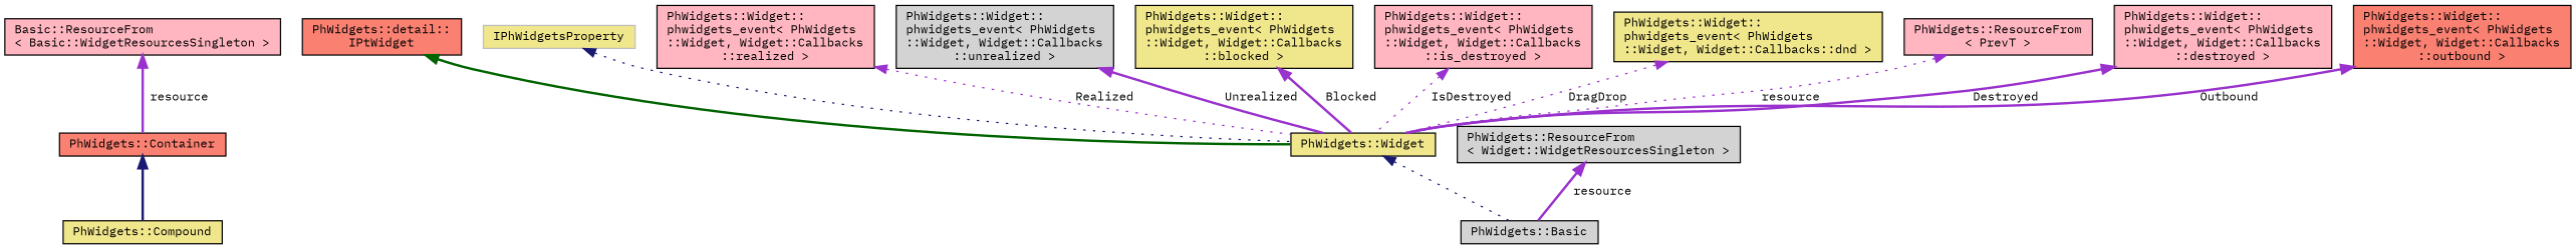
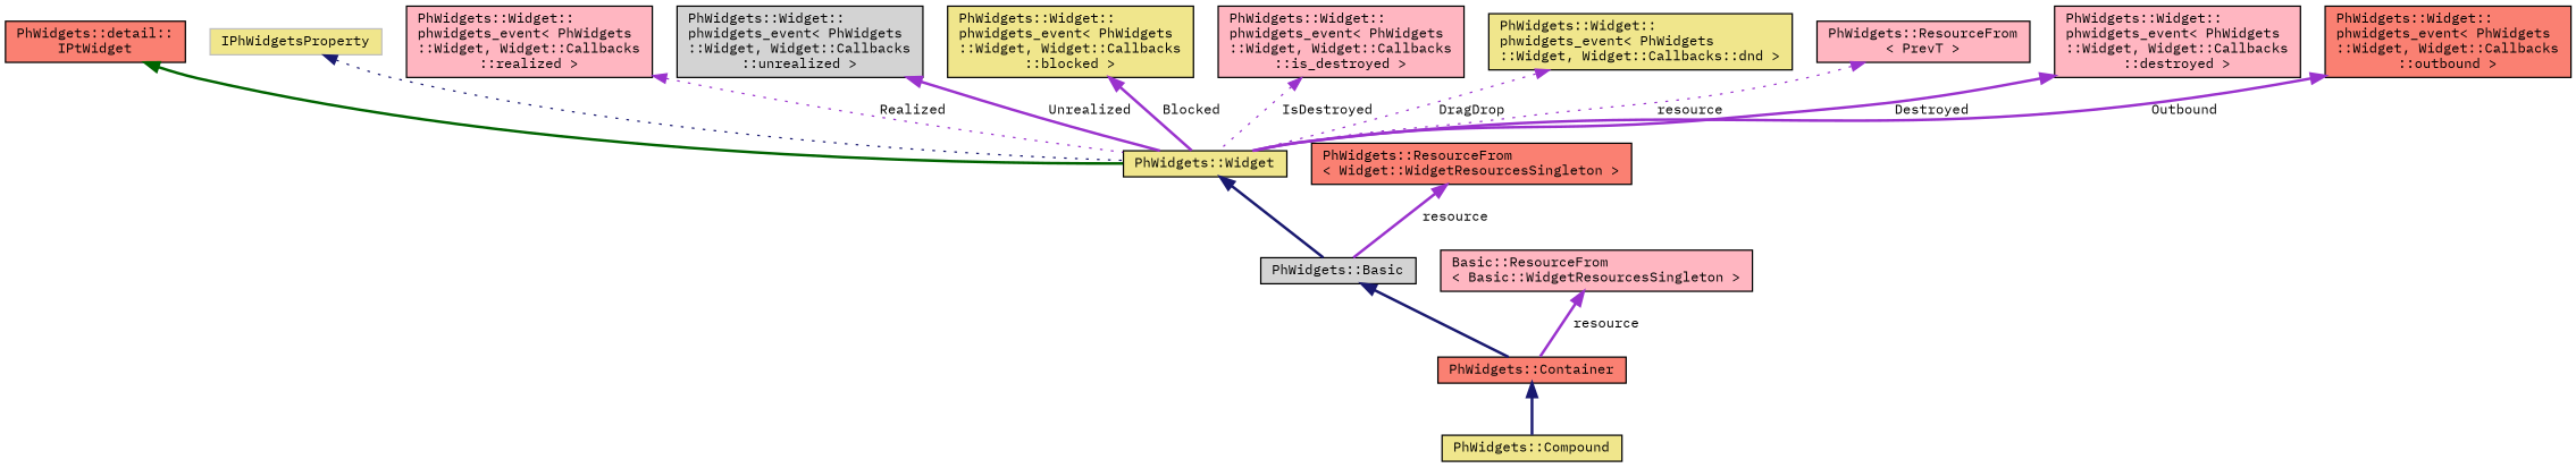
  digraph {
    fontname="IBM Plex Mono"
    rankdir=TB
    node [color=black fillcolor=khaki fontname="IBM Plex Mono" fontsize=10 shape=record style=filled]
    edge [color=darkorchid3 dir=back fontname="IBM Plex Mono" fontsize=10 labelfontname=Helvetica labelfontsize=10 style=bold]
    n1 [fontcolor=black height=0.2 label="PhWidgets::Compound" width=0.4]
    n2 [fillcolor=salmon height=0.2 label="PhWidgets::Container" width=0.4]
    n3 [fillcolor=lightgrey height=0.2 label="PhWidgets::Basic" width=0.4]
    n4 [height=0.2 label="PhWidgets::Widget" width=0.4]
    n5 [fillcolor=salmon height=0.2 label="PhWidgets::detail::\lIPtWidget" width=0.4]
    n6 [color=grey75 height=0.2 label=IPhWidgetsProperty width=0.4]
    n7 [fillcolor=lightpink height=0.2 label="PhWidgets::Widget::\lphwidgets_event\< PhWidgets\l::Widget, Widget::Callbacks\l::realized \>" width=0.4]
    n8 [fillcolor=lightgrey height=0.2 label="PhWidgets::Widget::\lphwidgets_event\< PhWidgets\l::Widget, Widget::Callbacks\l::unrealized \>" width=0.4]
    n9 [height=0.2 label="PhWidgets::Widget::\lphwidgets_event\< PhWidgets\l::Widget, Widget::Callbacks\l::blocked \>" width=0.4]
    n10 [fillcolor=lightpink height=0.2 label="PhWidgets::Widget::\lphwidgets_event\< PhWidgets\l::Widget, Widget::Callbacks\l::is_destroyed \>" width=0.4]
    n11 [height=0.2 label="PhWidgets::Widget::\lphwidgets_event\< PhWidgets\l::Widget, Widget::Callbacks::dnd \>" width=0.4]
    n12 [fillcolor=lightpink height=0.2 label="PhWidgets::ResourceFrom\l\< PrevT \>" width=0.4]
    n13 [fillcolor=lightpink height=0.2 label="PhWidgets::Widget::\lphwidgets_event\< PhWidgets\l::Widget, Widget::Callbacks\l::destroyed \>" width=0.4]
    n14 [fillcolor=salmon height=0.2 label="PhWidgets::Widget::\lphwidgets_event\< PhWidgets\l::Widget, Widget::Callbacks\l::outbound \>" width=0.4]
-   n15 [fillcolor=lightgrey height=0.2 label="PhWidgets::ResourceFrom\l\< Widget::WidgetResourcesSingleton \>" width=0.4]
+   n15 [fillcolor=salmon height=0.2 label="PhWidgets::ResourceFrom\l\< Widget::WidgetResourcesSingleton \>" width=0.4]
    n16 [fillcolor=lightpink height=0.2 label="Basic::ResourceFrom\l\< Basic::WidgetResourcesSingleton \>" width=0.4]
    n2 -> n1 [color=midnightblue]
-   n4 -> n3 [color=midnightblue style=dotted]
+   n3 -> n2 [color=midnightblue]
+   n4 -> n3 [color=midnightblue]
    n5 -> n4 [color=darkgreen]
    n6 -> n4 [color=midnightblue style=dotted]
    n7 -> n4 [label=" Realized" style=dotted]
    n8 -> n4 [label=" Unrealized"]
    n9 -> n4 [label=" Blocked"]
    n10 -> n4 [label=" IsDestroyed" style=dotted]
    n11 -> n4 [label=" DragDrop" style=dotted]
    n12 -> n4 [label=" resource" style=dotted]
    n13 -> n4 [label=" Destroyed"]
    n14 -> n4 [label=" Outbound"]
    n15 -> n3 [label=" resource"]
    n16 -> n2 [label=" resource"]
  }
